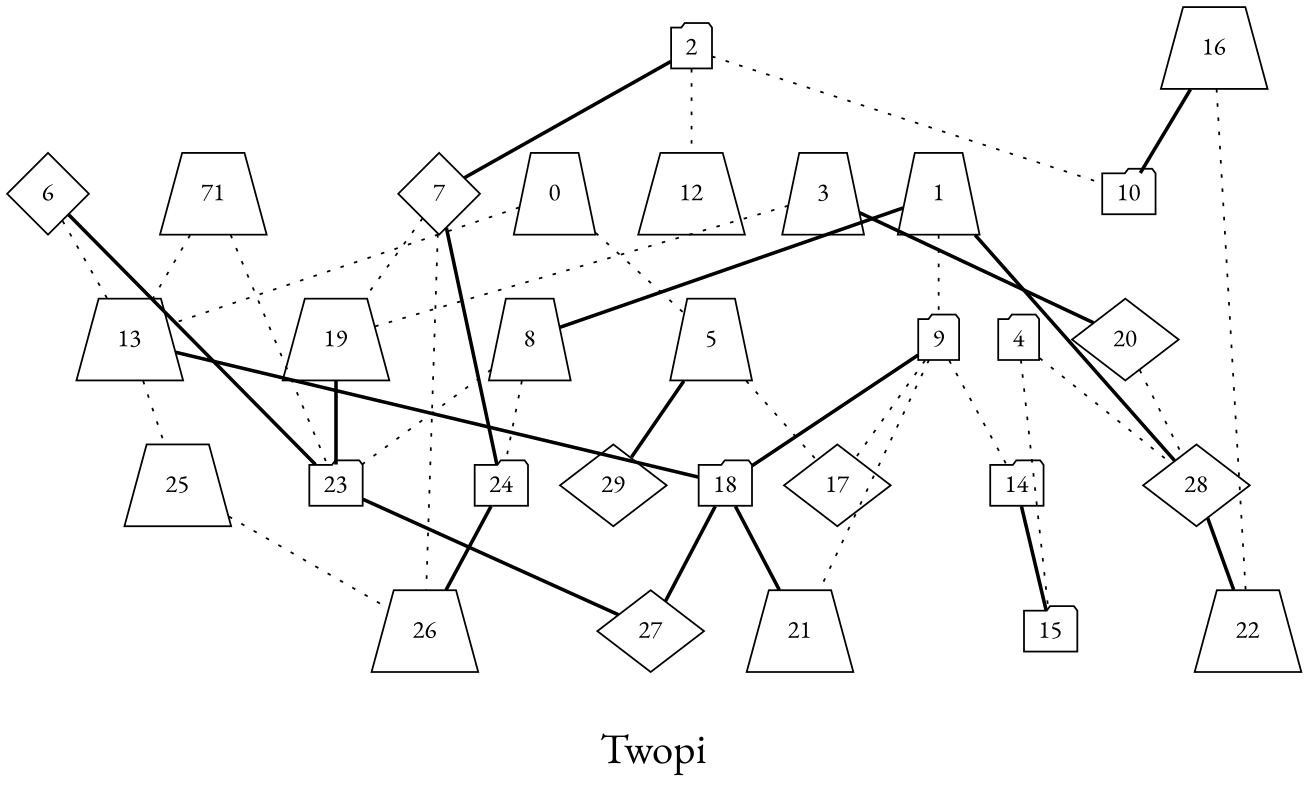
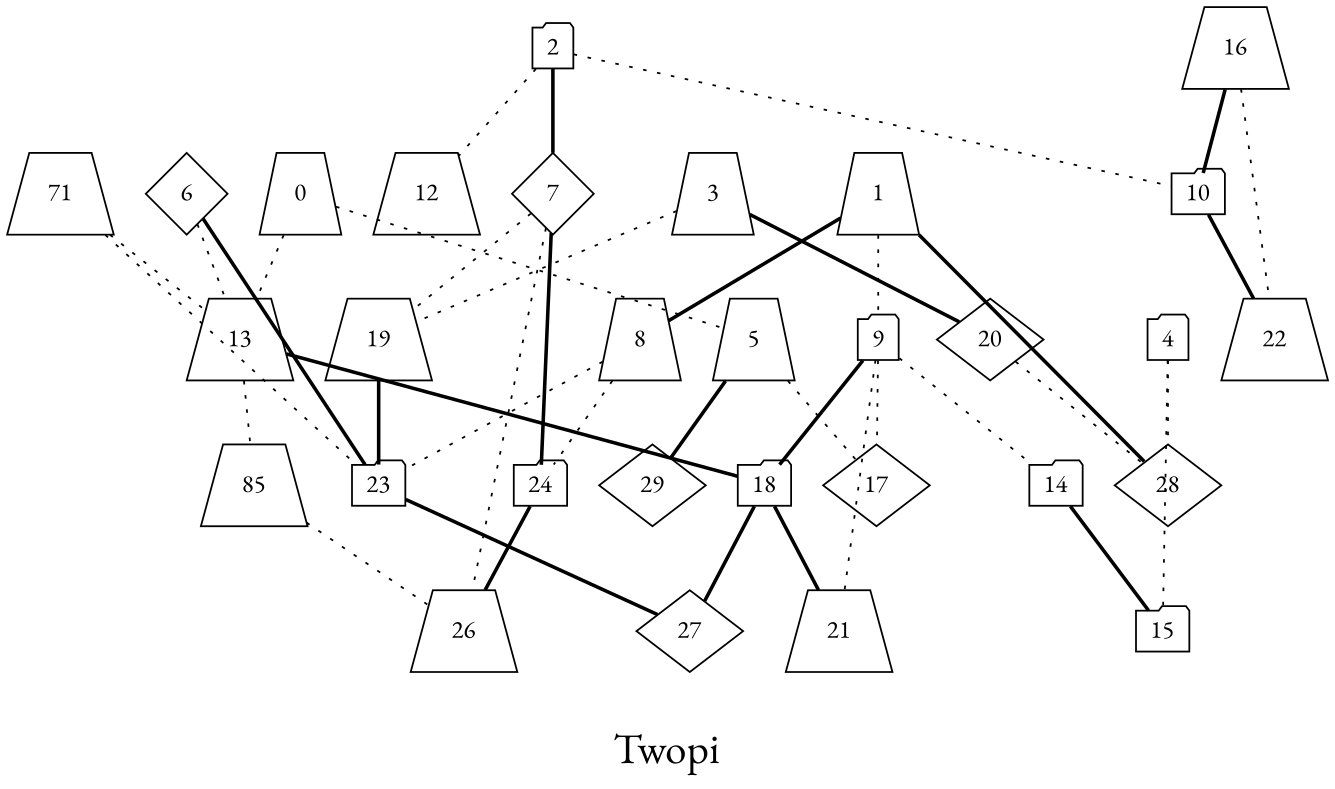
  graph {
    fontname="EB Garamond"
    fontsize=24
    label="\nTwopi\n"
    splines=false
    node [fontname="EB Garamond" shape=trapezium]
    edge [fontname="EB Garamond" style=dotted]
    0 [height=0.3 width=0.3]
    5 [height=0.3 width=0.3]
    13 [height=0.3 width=0.3]
    17 [height=0.3 shape=diamond width=0.3]
    29 [height=0.3 shape=diamond width=0.3]
    18 [height=0.3 shape=folder width=0.3]
-   25 [height=0.3 width=0.3]
+   25 [height=0.3 width=0.3 label=85]
    1 [height=0.3 width=0.3]
    8 [height=0.3 width=0.3]
    9 [height=0.3 shape=folder width=0.3]
    28 [height=0.3 shape=diamond width=0.3]
    23 [height=0.3 shape=folder width=0.3]
    24 [height=0.3 shape=folder width=0.3]
    14 [height=0.3 shape=folder width=0.3]
    21 [height=0.3 width=0.3]
    2 [height=0.3 shape=folder width=0.3]
    7 [height=0.3 shape=diamond width=0.3]
    10 [height=0.3 shape=folder width=0.3]
    12 [height=0.3 width=0.3]
    19 [height=0.3 width=0.3]
    26 [height=0.3 width=0.3]
    22 [height=0.3 width=0.3]
    3 [height=0.3 width=0.3]
    20 [height=0.3 shape=diamond width=0.3]
    4 [height=0.3 shape=folder width=0.3]
    15 [height=0.3 shape=folder width=0.3]
    6 [height=0.3 shape=diamond width=0.3]
    27 [height=0.3 shape=diamond width=0.3]
    n29 [height=0.3 label=71 width=0.3]
    16 [height=0.3 width=0.3]
    0 -- 5
    0 -- 13
    5 -- 17
    5 -- 29 [style=bold]
    13 -- 18 [style=bold]
    13 -- 25
    18 -- 21 [style=bold]
    18 -- 27 [style=bold]
    25 -- 26
    1 -- 8 [style=bold]
    1 -- 9
    1 -- 28 [style=bold]
    8 -- 23
    8 -- 24
    9 -- 17
    9 -- 18 [style=bold]
    9 -- 14
    9 -- 21
    23 -- 27 [style=bold]
    24 -- 26 [style=bold]
    14 -- 15 [style=bold]
    2 -- 7 [style=bold]
    2 -- 10
    2 -- 12
    7 -- 24 [style=bold]
    7 -- 19
    7 -- 26
-   28 -- 22 [style=bold]
+   10 -- 22 [style=bold]
    19 -- 23 [style=bold]
    3 -- 19
    3 -- 20 [style=bold]
    20 -- 28
    4 -- 28
    4 -- 15
    6 -- 13
    6 -- 23 [style=bold]
    n29 -- 13
    n29 -- 23
    16 -- 10 [style=bold]
    16 -- 22
  }
